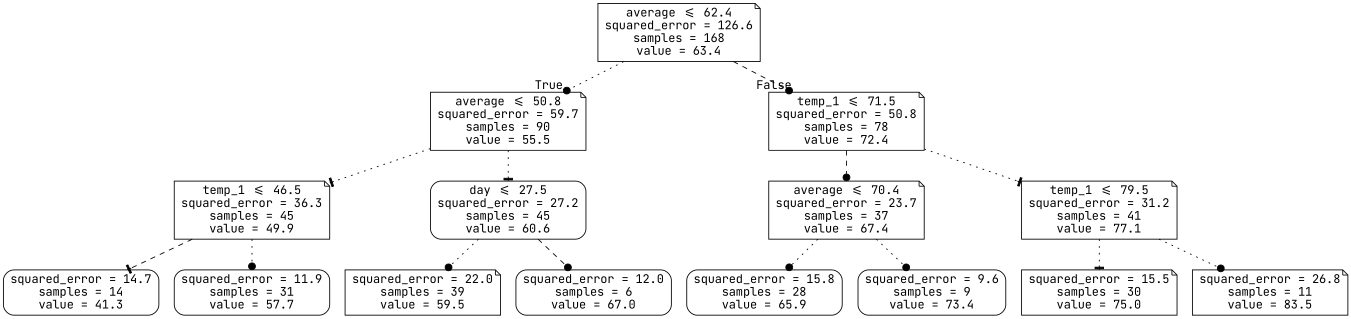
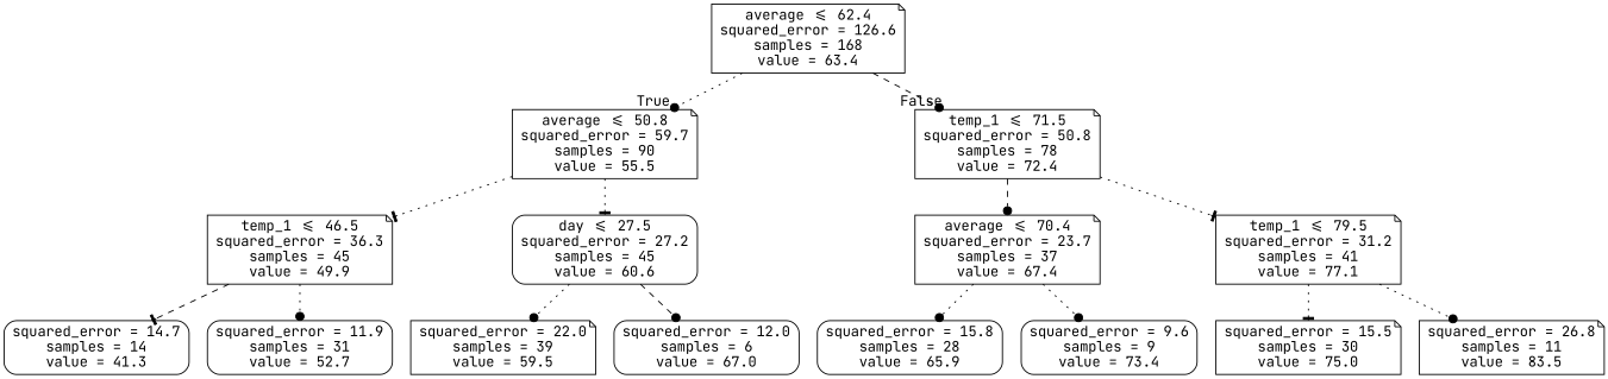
  digraph {
    fontname="JetBrains Mono"
    node [color=black fontname="JetBrains Mono" shape=note style=rounded]
    edge [arrowhead=dot fontname="JetBrains Mono" style=dotted]
    n1 [label="average <= 62.4\nsquared_error = 126.6\nsamples = 168\nvalue = 63.4"]
    n2 [label="average <= 50.8\nsquared_error = 59.7\nsamples = 90\nvalue = 55.5"]
    n3 [label="temp_1 <= 71.5\nsquared_error = 50.8\nsamples = 78\nvalue = 72.4"]
    n4 [label="temp_1 <= 46.5\nsquared_error = 36.3\nsamples = 45\nvalue = 49.9"]
    n5 [label="day <= 27.5\nsquared_error = 27.2\nsamples = 45\nvalue = 60.6" shape=box]
    n6 [label="average <= 70.4\nsquared_error = 23.7\nsamples = 37\nvalue = 67.4"]
    n7 [label="temp_1 <= 79.5\nsquared_error = 31.2\nsamples = 41\nvalue = 77.1"]
    n8 [label="squared_error = 14.7\nsamples = 14\nvalue = 41.3" shape=box]
-   n9 [label="squared_error = 11.9\nsamples = 31\nvalue = 57.7" shape=box]
+   n9 [label="squared_error = 11.9\nsamples = 31\nvalue = 52.7" shape=box]
    n10 [label="squared_error = 22.0\nsamples = 39\nvalue = 59.5"]
    n11 [label="squared_error = 12.0\nsamples = 6\nvalue = 67.0" shape=box]
    n12 [label="squared_error = 15.8\nsamples = 28\nvalue = 65.9" shape=box]
    n13 [label="squared_error = 9.6\nsamples = 9\nvalue = 73.4" shape=box]
    n14 [label="squared_error = 15.5\nsamples = 30\nvalue = 75.0"]
    n15 [label="squared_error = 26.8\nsamples = 11\nvalue = 83.5"]
    n1 -> n2 [headlabel=True labelangle=45 labeldistance=2.5]
    n1 -> n3 [headlabel=False labelangle=-45 labeldistance=2.5 style=dashed]
    n2 -> n4 [arrowhead=tee]
    n2 -> n5 [arrowhead=tee]
    n3 -> n6 [style=dashed]
    n3 -> n7 [arrowhead=tee]
    n4 -> n8 [arrowhead=tee style=dashed]
    n4 -> n9
    n5 -> n10
    n5 -> n11 [style=dashed]
    n6 -> n12
    n6 -> n13
    n7 -> n14 [arrowhead=tee]
    n7 -> n15
  }
